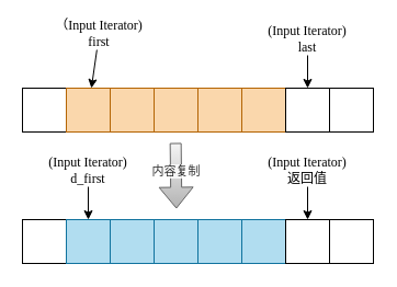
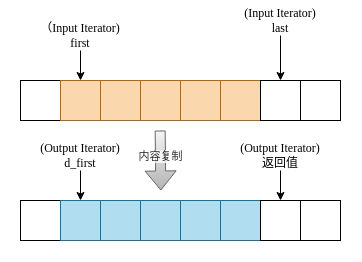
  <mxCell id="0" />
  <mxCell id="1" parent="0" />
  <mxCell id="2" value="" style="rounded=0;whiteSpace=wrap;html=1;" parent="1" vertex="1"><mxGeometry x="20" y="80" width="40" height="40" as="geometry" /></mxCell>
  <mxCell id="3" value="" style="rounded=0;whiteSpace=wrap;html=1;fillColor=#fad7ac;strokeColor=#b46504;" parent="1" vertex="1"><mxGeometry x="60" y="80" width="40" height="40" as="geometry" /></mxCell>
  <mxCell id="4" value="" style="rounded=0;whiteSpace=wrap;html=1;fillColor=#fad7ac;strokeColor=#b46504;" parent="1" vertex="1"><mxGeometry x="100" y="80" width="40" height="40" as="geometry" /></mxCell>
  <mxCell id="5" value="" style="rounded=0;whiteSpace=wrap;html=1;fillColor=#fad7ac;strokeColor=#b46504;" parent="1" vertex="1"><mxGeometry x="140" y="80" width="40" height="40" as="geometry" /></mxCell>
  <mxCell id="6" value="" style="rounded=0;whiteSpace=wrap;html=1;fillColor=#fad7ac;strokeColor=#b46504;" parent="1" vertex="1"><mxGeometry x="180" y="80" width="40" height="40" as="geometry" /></mxCell>
  <mxCell id="7" value="" style="rounded=0;whiteSpace=wrap;html=1;fillColor=#fad7ac;strokeColor=#b46504;" parent="1" vertex="1"><mxGeometry x="220" y="80" width="40" height="40" as="geometry" /></mxCell>
  <mxCell id="8" value="" style="rounded=0;whiteSpace=wrap;html=1;" parent="1" vertex="1"><mxGeometry x="260" y="80" width="40" height="40" as="geometry" /></mxCell>
  <mxCell id="9" value="" style="rounded=0;whiteSpace=wrap;html=1;" parent="1" vertex="1"><mxGeometry x="300" y="80" width="40" height="40" as="geometry" /></mxCell>
  <mxCell id="10" value="" style="rounded=0;whiteSpace=wrap;html=1;" parent="1" vertex="1"><mxGeometry x="20" y="200" width="40" height="40" as="geometry" /></mxCell>
  <mxCell id="11" value="" style="rounded=0;whiteSpace=wrap;html=1;fillColor=#b1ddf0;strokeColor=#10739e;" parent="1" vertex="1"><mxGeometry x="60" y="200" width="40" height="40" as="geometry" /></mxCell>
  <mxCell id="12" value="" style="rounded=0;whiteSpace=wrap;html=1;fillColor=#b1ddf0;strokeColor=#10739e;" parent="1" vertex="1"><mxGeometry x="100" y="200" width="40" height="40" as="geometry" /></mxCell>
  <mxCell id="13" value="" style="rounded=0;whiteSpace=wrap;html=1;fillColor=#b1ddf0;strokeColor=#10739e;" parent="1" vertex="1"><mxGeometry x="140" y="200" width="40" height="40" as="geometry" /></mxCell>
  <mxCell id="14" value="" style="rounded=0;whiteSpace=wrap;html=1;fillColor=#b1ddf0;strokeColor=#10739e;" parent="1" vertex="1"><mxGeometry x="180" y="200" width="40" height="40" as="geometry" /></mxCell>
  <mxCell id="15" value="" style="rounded=0;whiteSpace=wrap;html=1;fillColor=#b1ddf0;strokeColor=#10739e;" parent="1" vertex="1"><mxGeometry x="220" y="200" width="40" height="40" as="geometry" /></mxCell>
  <mxCell id="16" value="" style="rounded=0;whiteSpace=wrap;html=1;" parent="1" vertex="1"><mxGeometry x="260" y="200" width="40" height="40" as="geometry" /></mxCell>
  <mxCell id="17" value="" style="rounded=0;whiteSpace=wrap;html=1;" parent="1" vertex="1"><mxGeometry x="300" y="200" width="40" height="40" as="geometry" /></mxCell>
  <mxCell id="18" value="" style="endArrow=classic;html=1;rounded=0;" parent="1" source="19" target="3" edge="1"><mxGeometry width="50" height="50" relative="1" as="geometry"><mxPoint x="80" y="40" as="sourcePoint" /><mxPoint x="230" y="160" as="targetPoint" /></mxGeometry></mxCell>
- <mxCell id="19" value="&lt;font face=&quot;consolas&quot;&gt;（Input Iterator)&lt;br&gt;first&lt;/font&gt;" style="text;html=1;strokeColor=none;fillColor=none;align=center;verticalAlign=middle;whiteSpace=wrap;rounded=0;" parent="1" vertex="1"><mxGeometry x="30" y="15" width="120" height="30" as="geometry" /></mxCell>
+ <mxCell id="19" value="&lt;font face=&quot;consolas&quot;&gt;（Input Iterator)&lt;br&gt;first&lt;/font&gt;" style="text;html=1;strokeColor=none;fillColor=none;align=center;verticalAlign=middle;whiteSpace=wrap;rounded=0;" parent="1" vertex="1"><mxGeometry x="20" y="20" width="120" height="30" as="geometry" /></mxCell>
  <mxCell id="20" value="" style="endArrow=classic;html=1;rounded=0;" parent="1" source="21" target="8" edge="1"><mxGeometry width="50" height="50" relative="1" as="geometry"><mxPoint x="280" y="40" as="sourcePoint" /><mxPoint x="280" y="80" as="targetPoint" /></mxGeometry></mxCell>
- <mxCell id="21" value="&lt;font face=&quot;consolas&quot;&gt;(Input Iterator)&lt;br&gt;last&lt;/font&gt;" style="text;html=1;strokeColor=none;fillColor=none;align=center;verticalAlign=middle;whiteSpace=wrap;rounded=0;" parent="1" vertex="1"><mxGeometry x="220" y="20" width="120" height="30" as="geometry" /></mxCell>
+ <mxCell id="21" value="&lt;font face=&quot;consolas&quot;&gt;(Input Iterator)&lt;br&gt;last&lt;/font&gt;" style="text;html=1;strokeColor=none;fillColor=none;align=center;verticalAlign=middle;whiteSpace=wrap;rounded=0;" parent="1" vertex="1"><mxGeometry x="220" y="5" width="120" height="30" as="geometry" /></mxCell>
  <mxCell id="22" value="" style="endArrow=classic;html=1;rounded=0;" parent="1" source="23" target="11" edge="1"><mxGeometry width="50" height="50" relative="1" as="geometry"><mxPoint x="80" y="160" as="sourcePoint" /><mxPoint x="80" y="200" as="targetPoint" /></mxGeometry></mxCell>
- <mxCell id="23" value="&lt;font face=&quot;consolas&quot;&gt;(Input Iterator)&lt;br&gt;d_first&lt;/font&gt;" style="text;html=1;strokeColor=none;fillColor=none;align=center;verticalAlign=middle;whiteSpace=wrap;rounded=0;" parent="1" vertex="1"><mxGeometry x="20" y="140" width="120" height="30" as="geometry" /></mxCell>
+ <mxCell id="23" value="&lt;font face=&quot;consolas&quot;&gt;(Output Iterator)&lt;br&gt;d_first&lt;/font&gt;" style="text;html=1;strokeColor=none;fillColor=none;align=center;verticalAlign=middle;whiteSpace=wrap;rounded=0;" parent="1" vertex="1"><mxGeometry x="20" y="140" width="120" height="30" as="geometry" /></mxCell>
  <mxCell id="24" value="" style="shape=flexArrow;endArrow=classic;html=1;rounded=0;fillColor=#f5f5f5;gradientColor=#b3b3b3;strokeColor=#666666;" parent="1" edge="1"><mxGeometry width="50" height="50" relative="1" as="geometry"><mxPoint x="159.66" y="130" as="sourcePoint" /><mxPoint x="160.35" y="190" as="targetPoint" /></mxGeometry></mxCell>
  <mxCell id="25" value="内容复制" style="edgeLabel;html=1;align=center;verticalAlign=middle;resizable=0;points=[];textOpacity=80;" parent="24" vertex="1" connectable="0"><mxGeometry x="-0.547" y="-1" relative="1" as="geometry"><mxPoint x="1" y="11" as="offset" /></mxGeometry></mxCell>
  <mxCell id="26" value="" style="endArrow=classic;html=1;rounded=0;" parent="1" source="27" target="16" edge="1"><mxGeometry width="50" height="50" relative="1" as="geometry"><mxPoint x="280" y="160" as="sourcePoint" /><mxPoint x="280" y="200" as="targetPoint" /></mxGeometry></mxCell>
- <mxCell id="27" value="&lt;font face=&quot;consolas&quot;&gt;(Input Iterator)&lt;br&gt;返回值&lt;br&gt;&lt;/font&gt;" style="text;html=1;strokeColor=none;fillColor=none;align=center;verticalAlign=middle;whiteSpace=wrap;rounded=0;" parent="1" vertex="1"><mxGeometry x="220" y="140" width="120" height="30" as="geometry" /></mxCell>
+ <mxCell id="27" value="&lt;font face=&quot;consolas&quot;&gt;(Output Iterator)&lt;br&gt;返回值&lt;br&gt;&lt;/font&gt;" style="text;html=1;strokeColor=none;fillColor=none;align=center;verticalAlign=middle;whiteSpace=wrap;rounded=0;" parent="1" vertex="1"><mxGeometry x="220" y="140" width="120" height="30" as="geometry" /></mxCell>
